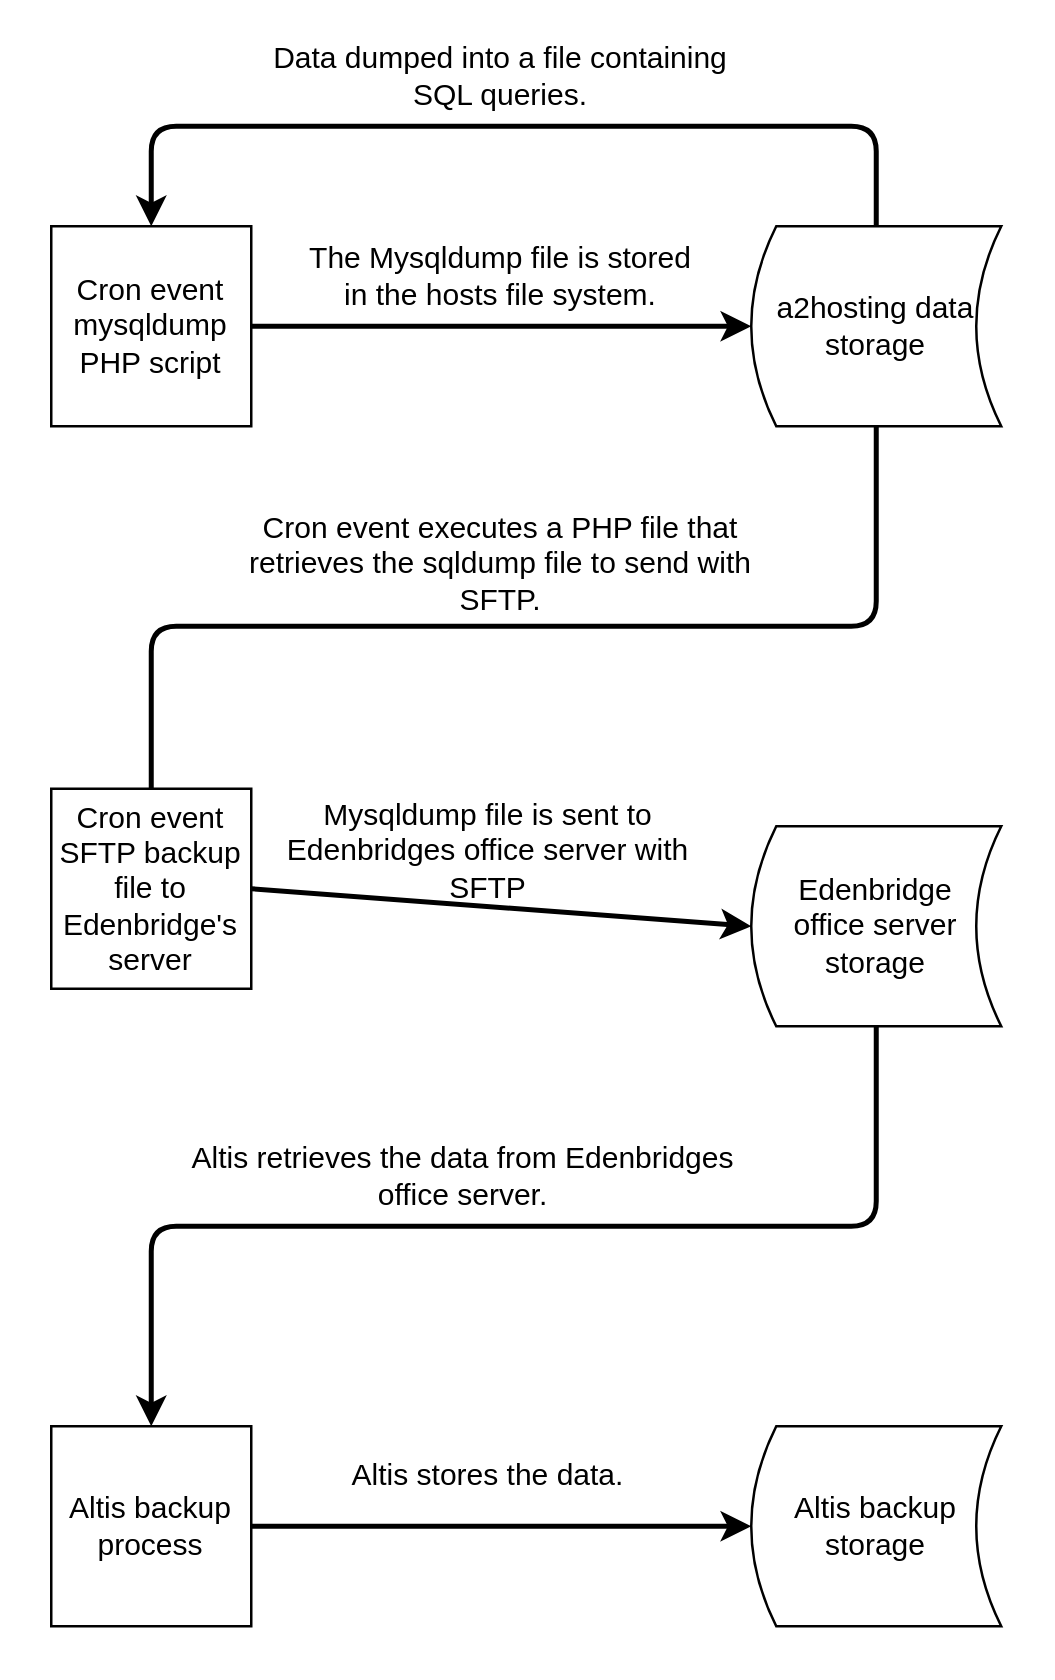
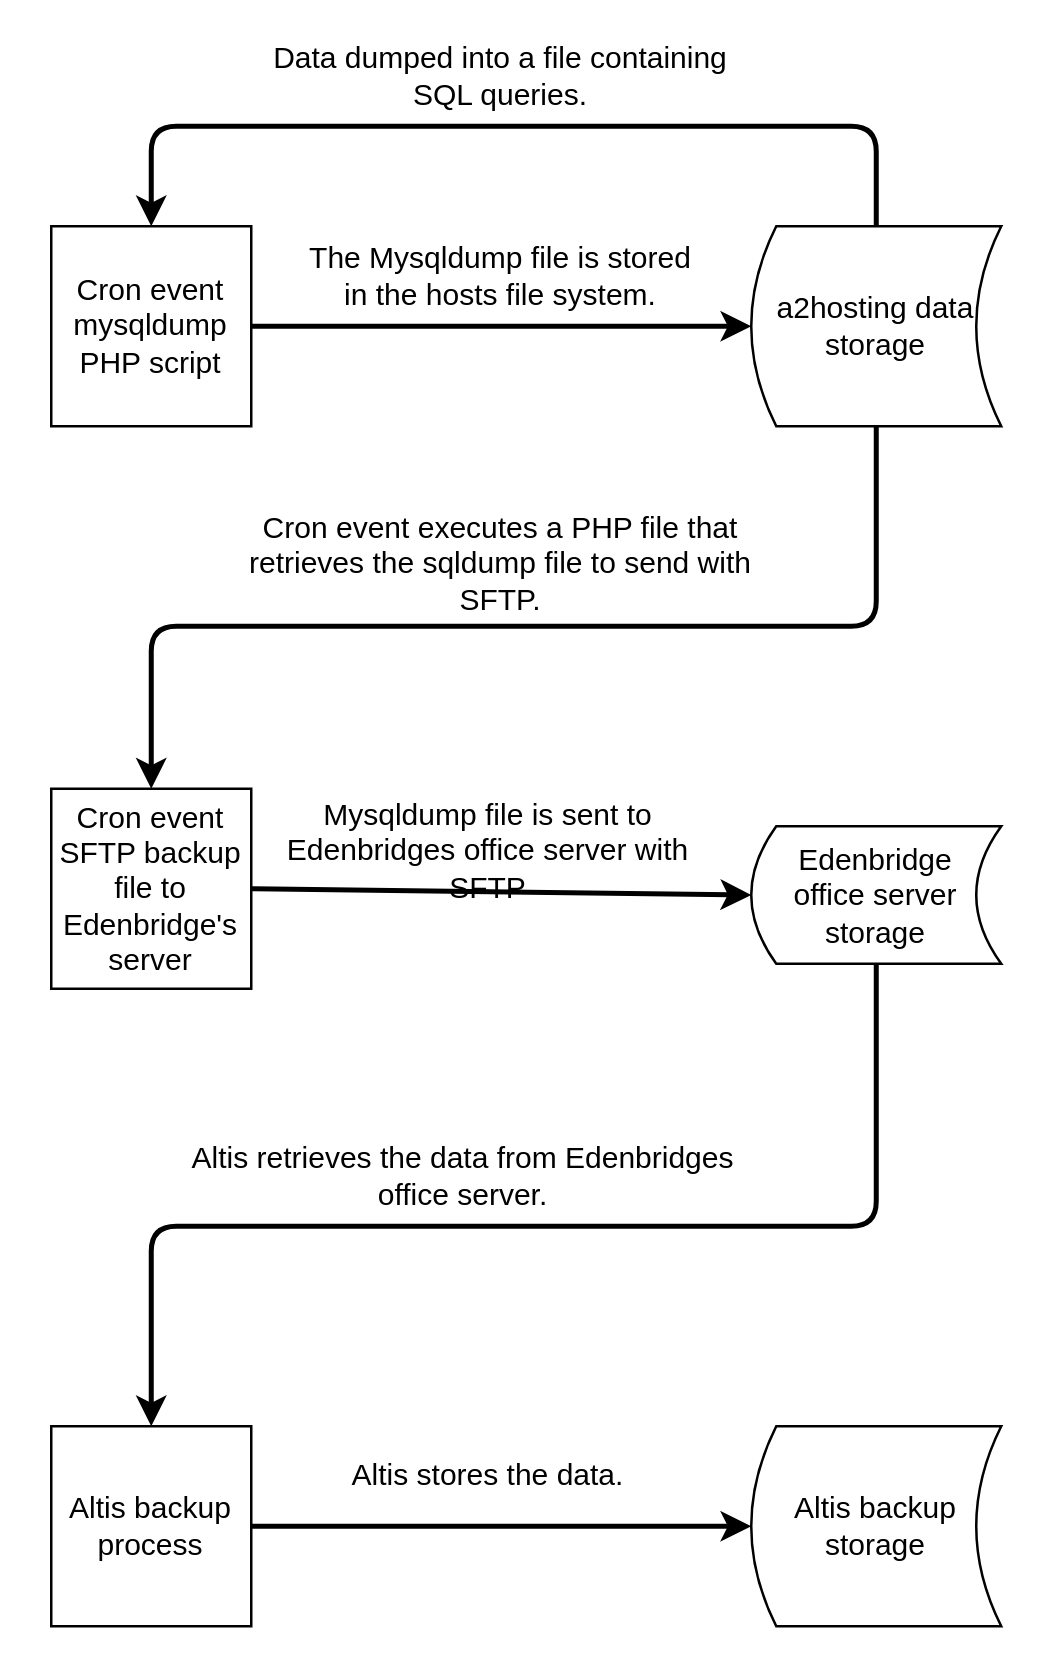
  <mxCell id="0" />
  <mxCell id="1" parent="0" />
  <mxCell id="2" value="Altis backup process" style="whiteSpace=wrap;html=1;aspect=fixed;" parent="1" vertex="1"><mxGeometry y="570" width="80" height="80" as="geometry" x="20" /></mxCell>
  <mxCell id="3" value="Cron event mysqldump PHP script" style="whiteSpace=wrap;html=1;aspect=fixed;" parent="1" vertex="1"><mxGeometry y="90" width="80" height="80" as="geometry" x="20" /></mxCell>
  <mxCell id="4" value="Altis backup&lt;br&gt;storage" style="shape=dataStorage;whiteSpace=wrap;html=1;" parent="1" vertex="1"><mxGeometry x="300" y="570" width="100" height="80" as="geometry" /></mxCell>
- <mxCell id="5" value="Edenbridge &lt;br&gt;office server&lt;br&gt;storage" style="shape=dataStorage;whiteSpace=wrap;html=1;" parent="1" vertex="1"><mxGeometry x="300" y="330" width="100" height="80" as="geometry" /></mxCell>
+ <mxCell id="5" value="Edenbridge &lt;br&gt;office server&lt;br&gt;storage" style="shape=dataStorage;whiteSpace=wrap;html=1;" parent="1" vertex="1"><mxGeometry x="300" y="330" width="100" height="55" as="geometry" /></mxCell>
  <mxCell id="6" value="a2hosting data storage" style="shape=dataStorage;whiteSpace=wrap;html=1;" parent="1" vertex="1"><mxGeometry x="300" y="90" width="100" height="80" as="geometry" /></mxCell>
  <mxCell id="7" value="Cron event&lt;br&gt;SFTP backup file to Edenbridge's server" style="whiteSpace=wrap;html=1;aspect=fixed;" parent="1" vertex="1"><mxGeometry x="20" y="315" width="80" height="80" as="geometry" /></mxCell>
  <mxCell id="8" value="" style="endArrow=classic;html=1;strokeWidth=2;exitX=1;exitY=0.5;exitDx=0;exitDy=0;entryX=0;entryY=0.5;entryDx=0;entryDy=0;" edge="1" parent="1" source="3" target="6"><mxGeometry width="50" height="50" relative="1" as="geometry"><mxPoint x="180" y="150" as="sourcePoint" /><mxPoint x="230" y="100" as="targetPoint" /></mxGeometry></mxCell>
  <mxCell id="9" value="" style="endArrow=classic;html=1;strokeWidth=2;entryX=0.5;entryY=0;entryDx=0;entryDy=0;exitX=0.5;exitY=0;exitDx=0;exitDy=0;" edge="1" parent="1" source="6" target="3"><mxGeometry width="50" height="50" relative="1" as="geometry"><mxPoint x="330" y="60" as="sourcePoint" /><mxPoint x="380" y="10" as="targetPoint" /><Array as="points"><mxPoint x="350" y="50" /><mxPoint x="60" y="50" /></Array></mxGeometry></mxCell>
- <mxCell id="10" value="" style="endArrow=none;html=1;strokeWidth=2;exitX=0.5;exitY=1;exitDx=0;exitDy=0;entryX=0.5;entryY=0;entryDx=0;entryDy=0;" edge="1" parent="1" source="6" target="7"><mxGeometry width="50" height="50" relative="1" as="geometry"><mxPoint x="280" y="260" as="sourcePoint" /><mxPoint x="330" y="210" as="targetPoint" /><Array as="points"><mxPoint x="350" y="250" /><mxPoint x="60" y="250" /></Array></mxGeometry></mxCell>
+ <mxCell id="10" value="" style="endArrow=classic;html=1;strokeWidth=2;exitX=0.5;exitY=1;exitDx=0;exitDy=0;entryX=0.5;entryY=0;entryDx=0;entryDy=0;" edge="1" parent="1" source="6" target="7"><mxGeometry width="50" height="50" relative="1" as="geometry"><mxPoint x="280" y="260" as="sourcePoint" /><mxPoint x="330" y="210" as="targetPoint" /><Array as="points"><mxPoint x="350" y="250" /><mxPoint x="60" y="250" /></Array></mxGeometry></mxCell>
  <mxCell id="11" value="" style="endArrow=classic;html=1;strokeWidth=2;fontColor=#000000;exitX=1;exitY=0.5;exitDx=0;exitDy=0;entryX=0;entryY=0.5;entryDx=0;entryDy=0;" edge="1" parent="1" source="7" target="5"><mxGeometry width="50" height="50" relative="1" as="geometry"><mxPoint x="180" y="400" as="sourcePoint" /><mxPoint x="230" y="350" as="targetPoint" /></mxGeometry></mxCell>
  <mxCell id="12" value="" style="endArrow=classic;html=1;strokeWidth=2;fontColor=#000000;entryX=0;entryY=0.5;entryDx=0;entryDy=0;exitX=1;exitY=0.5;exitDx=0;exitDy=0;" edge="1" parent="1" source="2" target="4"><mxGeometry width="50" height="50" relative="1" as="geometry"><mxPoint x="180" y="640" as="sourcePoint" /><mxPoint x="230" y="590" as="targetPoint" /></mxGeometry></mxCell>
  <mxCell id="13" value="" style="endArrow=classic;html=1;strokeWidth=2;fontColor=#000000;exitX=0.5;exitY=1;exitDx=0;exitDy=0;entryX=0.5;entryY=0;entryDx=0;entryDy=0;" edge="1" parent="1" source="5" target="2"><mxGeometry width="50" height="50" relative="1" as="geometry"><mxPoint x="330" y="500" as="sourcePoint" /><mxPoint x="350" y="490" as="targetPoint" /><Array as="points"><mxPoint x="350" y="490" /><mxPoint x="60" y="490" /></Array></mxGeometry></mxCell>
  <mxCell id="14" value="Data dumped into a file containing SQL queries." style="text;html=1;strokeColor=none;fillColor=none;align=center;verticalAlign=middle;whiteSpace=wrap;rounded=0;fontColor=#000000;" vertex="1" parent="1"><mxGeometry x="100" y="20" width="200" height="20" as="geometry" /></mxCell>
  <mxCell id="15" value="The Mysqldump file is stored in the hosts file system." style="text;html=1;strokeColor=none;fillColor=none;align=center;verticalAlign=middle;whiteSpace=wrap;rounded=0;fontColor=#000000;" vertex="1" parent="1"><mxGeometry x="120" y="100" width="160" height="20" as="geometry" /></mxCell>
  <mxCell id="16" value="Cron event executes a PHP file that retrieves the sqldump file to send with SFTP." style="text;html=1;strokeColor=none;fillColor=none;align=center;verticalAlign=middle;whiteSpace=wrap;rounded=0;fontColor=#000000;" vertex="1" parent="1"><mxGeometry x="85" y="210" width="230" height="30" as="geometry" /></mxCell>
  <mxCell id="17" value="Mysqldump file is sent to Edenbridges office server with SFTP" style="text;html=1;strokeColor=none;fillColor=none;align=center;verticalAlign=middle;whiteSpace=wrap;rounded=0;fontColor=#000000;" vertex="1" parent="1"><mxGeometry x="110" y="330" width="170" height="20" as="geometry" /></mxCell>
  <mxCell id="18" value="Altis retrieves the data from Edenbridges office server." style="text;html=1;strokeColor=none;fillColor=none;align=center;verticalAlign=middle;whiteSpace=wrap;rounded=0;fontColor=#000000;" vertex="1" parent="1"><mxGeometry x="70" y="460" width="230" height="20" as="geometry" /></mxCell>
  <mxCell id="19" value="Altis stores the data." style="text;html=1;strokeColor=none;fillColor=none;align=center;verticalAlign=middle;whiteSpace=wrap;rounded=0;fontColor=#000000;" vertex="1" parent="1"><mxGeometry x="110" y="580" width="170" height="20" as="geometry" /></mxCell>
